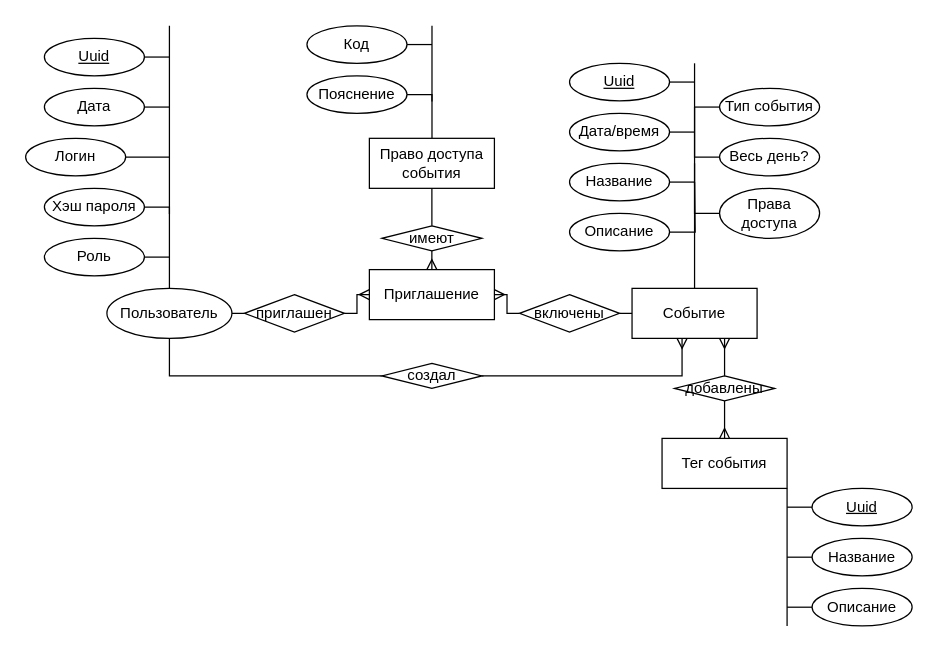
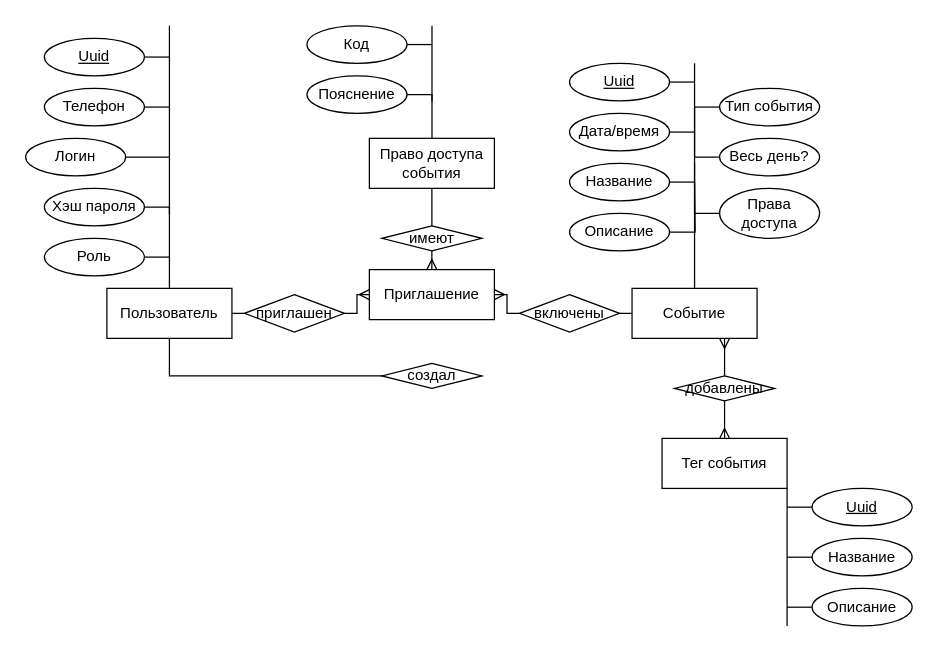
  <mxCell id="0" />
  <mxCell id="1" parent="0" />
  <mxCell id="2" style="edgeStyle=orthogonalEdgeStyle;rounded=0;orthogonalLoop=1;jettySize=auto;html=1;endArrow=none;endFill=0;" parent="1" source="3" edge="1"><mxGeometry relative="1" as="geometry"><mxPoint x="135" y="20" as="targetPoint" /></mxGeometry></mxCell>
- <mxCell id="3" value="Пользователь" style="ellipse;whiteSpace=wrap;html=1;align=center;" parent="1" vertex="1"><mxGeometry x="85" y="230" width="100" height="40" as="geometry" /></mxCell>
+ <mxCell id="3" value="Пользователь" style="whiteSpace=wrap;html=1;align=center;" parent="1" vertex="1"><mxGeometry x="85" y="230" width="100" height="40" as="geometry" /></mxCell>
  <mxCell id="4" style="edgeStyle=orthogonalEdgeStyle;rounded=0;orthogonalLoop=1;jettySize=auto;html=1;endArrow=none;endFill=0;" parent="1" source="5" edge="1"><mxGeometry relative="1" as="geometry"><mxPoint x="555" y="50" as="targetPoint" /></mxGeometry></mxCell>
  <mxCell id="5" value="Событие" style="whiteSpace=wrap;html=1;align=center;" parent="1" vertex="1"><mxGeometry x="505" y="230" width="100" height="40" as="geometry" /></mxCell>
  <mxCell id="6" style="edgeStyle=orthogonalEdgeStyle;rounded=0;orthogonalLoop=1;jettySize=auto;html=1;endArrow=none;endFill=0;" parent="1" edge="1"><mxGeometry relative="1" as="geometry"><mxPoint x="345" y="20" as="targetPoint" /><mxPoint x="345" y="110" as="sourcePoint" /><Array as="points"><mxPoint x="345" y="100" /><mxPoint x="345" y="100" /></Array></mxGeometry></mxCell>
  <mxCell id="7" value="Право доступа события" style="whiteSpace=wrap;html=1;align=center;" parent="1" vertex="1"><mxGeometry x="294.92" y="110" width="100" height="40" as="geometry" /></mxCell>
  <mxCell id="8" value="" style="edgeStyle=orthogonalEdgeStyle;fontSize=12;html=1;endArrow=ERmany;rounded=0;startArrow=none;" parent="1" source="56" target="44" edge="1"><mxGeometry width="100" height="100" relative="1" as="geometry"><mxPoint x="635" y="420" as="sourcePoint" /><mxPoint x="735" y="320" as="targetPoint" /></mxGeometry></mxCell>
  <mxCell id="9" style="edgeStyle=orthogonalEdgeStyle;rounded=0;orthogonalLoop=1;jettySize=auto;html=1;endArrow=none;endFill=0;" parent="1" source="10" edge="1"><mxGeometry relative="1" as="geometry"><mxPoint x="629" y="500" as="targetPoint" /><Array as="points"><mxPoint x="629" y="480" /></Array></mxGeometry></mxCell>
  <mxCell id="10" value="Тег события" style="whiteSpace=wrap;html=1;align=center;fixDash=0;dropTarget=0;collapsible=0;expand=1;metaEdit=0;portConstraintRotation=0;movableLabel=0;allowArrows=1;" parent="1" vertex="1"><mxGeometry x="529" y="350" width="100" height="40" as="geometry" /></mxCell>
  <mxCell id="11" value="" style="fontSize=12;html=1;endArrow=ERmany;startArrow=none;rounded=0;edgeStyle=orthogonalEdgeStyle;" parent="1" source="54" target="5" edge="1"><mxGeometry width="100" height="100" relative="1" as="geometry"><mxPoint x="415" y="410" as="sourcePoint" /><mxPoint x="515" y="310" as="targetPoint" /><Array as="points"><mxPoint x="575" y="310" /><mxPoint x="575" y="310" /></Array></mxGeometry></mxCell>
  <mxCell id="12" style="edgeStyle=orthogonalEdgeStyle;rounded=0;orthogonalLoop=1;jettySize=auto;html=1;endArrow=none;endFill=0;" parent="1" source="13" edge="1"><mxGeometry relative="1" as="geometry"><mxPoint x="135" y="85" as="targetPoint" /></mxGeometry></mxCell>
- <mxCell id="13" value="Дата" style="ellipse;whiteSpace=wrap;html=1;align=center;" parent="1" vertex="1"><mxGeometry x="35" y="70" width="80" height="30" as="geometry" /></mxCell>
+ <mxCell id="13" value="Телефон" style="ellipse;whiteSpace=wrap;html=1;align=center;" parent="1" vertex="1"><mxGeometry x="35" y="70" width="80" height="30" as="geometry" /></mxCell>
  <mxCell id="14" style="edgeStyle=orthogonalEdgeStyle;rounded=0;orthogonalLoop=1;jettySize=auto;html=1;endArrow=none;endFill=0;" parent="1" source="15" edge="1"><mxGeometry relative="1" as="geometry"><mxPoint x="135" y="45" as="targetPoint" /></mxGeometry></mxCell>
  <mxCell id="15" value="Uuid" style="ellipse;whiteSpace=wrap;html=1;align=center;fontStyle=4;" parent="1" vertex="1"><mxGeometry x="35" y="30" width="80" height="30" as="geometry" /></mxCell>
  <mxCell id="16" style="edgeStyle=orthogonalEdgeStyle;rounded=0;orthogonalLoop=1;jettySize=auto;html=1;endArrow=none;endFill=0;" parent="1" source="17" edge="1"><mxGeometry relative="1" as="geometry"><mxPoint x="135" y="125" as="targetPoint" /></mxGeometry></mxCell>
  <mxCell id="17" value="Логин" style="ellipse;whiteSpace=wrap;html=1;align=center;" parent="1" vertex="1"><mxGeometry x="20" y="110" width="80" height="30" as="geometry" /></mxCell>
  <mxCell id="18" style="edgeStyle=orthogonalEdgeStyle;rounded=0;orthogonalLoop=1;jettySize=auto;html=1;endArrow=none;endFill=0;" parent="1" source="19" edge="1"><mxGeometry relative="1" as="geometry"><mxPoint x="135" y="170" as="targetPoint" /></mxGeometry></mxCell>
  <mxCell id="19" value="Хэш пароля" style="ellipse;whiteSpace=wrap;html=1;align=center;" parent="1" vertex="1"><mxGeometry x="35" y="150" width="80" height="30" as="geometry" /></mxCell>
  <mxCell id="20" style="edgeStyle=orthogonalEdgeStyle;rounded=0;orthogonalLoop=1;jettySize=auto;html=1;endArrow=none;endFill=0;" parent="1" source="21" edge="1"><mxGeometry relative="1" as="geometry"><mxPoint x="555" y="65" as="targetPoint" /></mxGeometry></mxCell>
  <mxCell id="21" value="Uuid" style="ellipse;whiteSpace=wrap;html=1;align=center;fontStyle=4;" parent="1" vertex="1"><mxGeometry x="455" y="50" width="80" height="30" as="geometry" /></mxCell>
  <mxCell id="22" style="edgeStyle=orthogonalEdgeStyle;rounded=0;orthogonalLoop=1;jettySize=auto;html=1;endArrow=none;endFill=0;" parent="1" source="23" edge="1"><mxGeometry relative="1" as="geometry"><mxPoint x="555" y="105" as="targetPoint" /></mxGeometry></mxCell>
  <mxCell id="23" value="Дата/время" style="ellipse;whiteSpace=wrap;html=1;align=center;" parent="1" vertex="1"><mxGeometry x="455" y="90" width="80" height="30" as="geometry" /></mxCell>
  <mxCell id="24" style="edgeStyle=orthogonalEdgeStyle;rounded=0;orthogonalLoop=1;jettySize=auto;html=1;endArrow=none;endFill=0;" parent="1" source="25" edge="1"><mxGeometry relative="1" as="geometry"><mxPoint x="555" y="145" as="targetPoint" /></mxGeometry></mxCell>
  <mxCell id="25" value="Описание" style="ellipse;whiteSpace=wrap;html=1;align=center;" parent="1" vertex="1"><mxGeometry x="455" y="170" width="80" height="30" as="geometry" /></mxCell>
  <mxCell id="26" style="edgeStyle=orthogonalEdgeStyle;rounded=0;orthogonalLoop=1;jettySize=auto;html=1;endArrow=none;endFill=0;" parent="1" source="27" edge="1"><mxGeometry relative="1" as="geometry"><mxPoint x="555" y="145" as="targetPoint" /></mxGeometry></mxCell>
  <mxCell id="27" value="Название" style="ellipse;whiteSpace=wrap;html=1;align=center;" parent="1" vertex="1"><mxGeometry x="455" y="130" width="80" height="30" as="geometry" /></mxCell>
  <mxCell id="28" style="edgeStyle=orthogonalEdgeStyle;rounded=0;orthogonalLoop=1;jettySize=auto;html=1;endArrow=none;endFill=0;" parent="1" source="29" edge="1"><mxGeometry relative="1" as="geometry"><mxPoint x="555" y="85" as="targetPoint" /></mxGeometry></mxCell>
  <mxCell id="29" value="Весь день?" style="ellipse;whiteSpace=wrap;html=1;align=center;" parent="1" vertex="1"><mxGeometry x="575" y="110" width="80" height="30" as="geometry" /></mxCell>
  <mxCell id="30" style="edgeStyle=orthogonalEdgeStyle;rounded=0;orthogonalLoop=1;jettySize=auto;html=1;endArrow=none;endFill=0;" parent="1" source="31" edge="1"><mxGeometry relative="1" as="geometry"><mxPoint x="555" y="135" as="targetPoint" /></mxGeometry></mxCell>
  <mxCell id="31" value="Права доступа" style="ellipse;whiteSpace=wrap;html=1;align=center;" parent="1" vertex="1"><mxGeometry x="575" y="150" width="80" height="40" as="geometry" /></mxCell>
  <mxCell id="32" style="edgeStyle=orthogonalEdgeStyle;rounded=0;orthogonalLoop=1;jettySize=auto;html=1;endArrow=none;endFill=0;" parent="1" source="33" edge="1"><mxGeometry relative="1" as="geometry"><mxPoint x="345" y="35" as="targetPoint" /></mxGeometry></mxCell>
  <mxCell id="33" value="Код" style="ellipse;whiteSpace=wrap;html=1;align=center;" parent="1" vertex="1"><mxGeometry x="245" y="20" width="80" height="30" as="geometry" /></mxCell>
  <mxCell id="34" style="edgeStyle=orthogonalEdgeStyle;rounded=0;orthogonalLoop=1;jettySize=auto;html=1;endArrow=none;endFill=0;" parent="1" source="35" edge="1"><mxGeometry relative="1" as="geometry"><mxPoint x="345" y="80" as="targetPoint" /></mxGeometry></mxCell>
  <mxCell id="35" value="Пояснение" style="ellipse;whiteSpace=wrap;html=1;align=center;" parent="1" vertex="1"><mxGeometry x="245" y="60" width="80" height="30" as="geometry" /></mxCell>
  <mxCell id="36" style="edgeStyle=orthogonalEdgeStyle;rounded=0;orthogonalLoop=1;jettySize=auto;html=1;endArrow=none;endFill=0;" parent="1" source="37" edge="1"><mxGeometry relative="1" as="geometry"><mxPoint x="555" y="85" as="targetPoint" /></mxGeometry></mxCell>
  <mxCell id="37" value="Тип события" style="ellipse;whiteSpace=wrap;html=1;align=center;" parent="1" vertex="1"><mxGeometry x="575" y="70" width="80" height="30" as="geometry" /></mxCell>
  <mxCell id="38" style="edgeStyle=orthogonalEdgeStyle;rounded=0;orthogonalLoop=1;jettySize=auto;html=1;endArrow=none;endFill=0;" parent="1" source="39" edge="1"><mxGeometry relative="1" as="geometry"><mxPoint x="629" y="405" as="targetPoint" /></mxGeometry></mxCell>
  <mxCell id="39" value="Uuid" style="ellipse;whiteSpace=wrap;html=1;align=center;fontStyle=4;" parent="1" vertex="1"><mxGeometry x="649" y="390" width="80" height="30" as="geometry" /></mxCell>
  <mxCell id="40" style="edgeStyle=orthogonalEdgeStyle;rounded=0;orthogonalLoop=1;jettySize=auto;html=1;endArrow=none;endFill=0;" parent="1" source="41" edge="1"><mxGeometry relative="1" as="geometry"><mxPoint x="629" y="445" as="targetPoint" /></mxGeometry></mxCell>
  <mxCell id="41" value="Название" style="ellipse;whiteSpace=wrap;html=1;align=center;" parent="1" vertex="1"><mxGeometry x="649" y="430" width="80" height="30" as="geometry" /></mxCell>
  <mxCell id="42" style="edgeStyle=orthogonalEdgeStyle;rounded=0;orthogonalLoop=1;jettySize=auto;html=1;endArrow=none;endFill=0;" parent="1" source="43" edge="1"><mxGeometry relative="1" as="geometry"><mxPoint x="629" y="485" as="targetPoint" /></mxGeometry></mxCell>
  <mxCell id="43" value="Описание" style="ellipse;whiteSpace=wrap;html=1;align=center;" parent="1" vertex="1"><mxGeometry x="649" y="470" width="80" height="30" as="geometry" /></mxCell>
  <mxCell id="44" value="Приглашение" style="whiteSpace=wrap;html=1;align=center;" parent="1" vertex="1"><mxGeometry x="294.92" y="215" width="100" height="40" as="geometry" /></mxCell>
  <mxCell id="45" value="" style="edgeStyle=orthogonalEdgeStyle;fontSize=12;html=1;endArrow=ERmany;rounded=0;startArrow=none;" parent="1" source="50" target="44" edge="1"><mxGeometry width="100" height="100" relative="1" as="geometry"><mxPoint x="404.996" y="250.029" as="sourcePoint" /><mxPoint x="394.949" y="240" as="targetPoint" /></mxGeometry></mxCell>
  <mxCell id="46" value="" style="edgeStyle=orthogonalEdgeStyle;fontSize=12;html=1;endArrow=ERmany;rounded=0;startArrow=none;" parent="1" source="48" target="44" edge="1"><mxGeometry width="100" height="100" relative="1" as="geometry"><mxPoint x="545" y="260" as="sourcePoint" /><mxPoint x="485" y="260" as="targetPoint" /></mxGeometry></mxCell>
- <mxCell id="47" value="" style="edgeStyle=orthogonalEdgeStyle;fontSize=12;html=1;endArrow=ERmany;rounded=0;startArrow=none;" parent="1" source="52" target="5" edge="1"><mxGeometry width="100" height="100" relative="1" as="geometry"><mxPoint x="295" y="260" as="sourcePoint" /><mxPoint x="345" y="260" as="targetPoint" /><Array as="points"><mxPoint x="545" y="300" /></Array></mxGeometry></mxCell>
  <mxCell id="48" value="приглашен" style="shape=rhombus;perimeter=rhombusPerimeter;whiteSpace=wrap;html=1;align=center;" parent="1" vertex="1"><mxGeometry x="195" y="235" width="80" height="30" as="geometry" /></mxCell>
  <mxCell id="49" value="" style="edgeStyle=orthogonalEdgeStyle;fontSize=12;html=1;endArrow=none;rounded=0;" parent="1" source="3" target="48" edge="1"><mxGeometry width="100" height="100" relative="1" as="geometry"><mxPoint x="185" y="250" as="sourcePoint" /><mxPoint x="335" y="250" as="targetPoint" /></mxGeometry></mxCell>
  <mxCell id="50" value="включены" style="shape=rhombus;perimeter=rhombusPerimeter;whiteSpace=wrap;html=1;align=center;" parent="1" vertex="1"><mxGeometry x="415" y="235" width="80" height="30" as="geometry" /></mxCell>
  <mxCell id="51" value="" style="edgeStyle=orthogonalEdgeStyle;fontSize=12;html=1;endArrow=none;rounded=0;" parent="1" source="5" target="50" edge="1"><mxGeometry width="100" height="100" relative="1" as="geometry"><mxPoint x="505" y="250" as="sourcePoint" /><mxPoint x="405" y="250" as="targetPoint" /></mxGeometry></mxCell>
  <mxCell id="52" value="создал" style="shape=rhombus;perimeter=rhombusPerimeter;whiteSpace=wrap;html=1;align=center;" parent="1" vertex="1"><mxGeometry x="304.92" y="290" width="80" height="20" as="geometry" /></mxCell>
  <mxCell id="53" value="" style="edgeStyle=orthogonalEdgeStyle;fontSize=12;html=1;endArrow=none;rounded=0;" parent="1" source="3" target="52" edge="1"><mxGeometry width="100" height="100" relative="1" as="geometry"><mxPoint x="135" y="270" as="sourcePoint" /><mxPoint x="535" y="270" as="targetPoint" /><Array as="points"><mxPoint x="135" y="300" /></Array></mxGeometry></mxCell>
  <mxCell id="54" value="добавлены" style="shape=rhombus;perimeter=rhombusPerimeter;whiteSpace=wrap;html=1;align=center;" parent="1" vertex="1"><mxGeometry x="539" y="300" width="80" height="20" as="geometry" /></mxCell>
  <mxCell id="55" value="" style="fontSize=12;html=1;endArrow=none;startArrow=ERmany;rounded=0;edgeStyle=orthogonalEdgeStyle;" parent="1" source="10" target="54" edge="1"><mxGeometry width="100" height="100" relative="1" as="geometry"><mxPoint x="565" y="400" as="sourcePoint" /><mxPoint x="565" y="270" as="targetPoint" /><Array as="points"><mxPoint x="575" y="370" /><mxPoint x="575" y="370" /></Array></mxGeometry></mxCell>
  <mxCell id="56" value="имеют" style="shape=rhombus;perimeter=rhombusPerimeter;whiteSpace=wrap;html=1;align=center;" parent="1" vertex="1"><mxGeometry x="304.92" y="180" width="80" height="20" as="geometry" /></mxCell>
  <mxCell id="57" value="" style="edgeStyle=orthogonalEdgeStyle;fontSize=12;html=1;endArrow=none;rounded=0;" parent="1" source="7" target="56" edge="1"><mxGeometry width="100" height="100" relative="1" as="geometry"><mxPoint x="344.92" y="150" as="sourcePoint" /><mxPoint x="344.92" y="230" as="targetPoint" /></mxGeometry></mxCell>
  <mxCell id="58" style="edgeStyle=orthogonalEdgeStyle;rounded=0;orthogonalLoop=1;jettySize=auto;html=1;endArrow=none;endFill=0;" edge="1" parent="1" source="59"><mxGeometry relative="1" as="geometry"><mxPoint x="135" y="205" as="targetPoint" /></mxGeometry></mxCell>
  <mxCell id="59" value="Роль" style="ellipse;whiteSpace=wrap;html=1;align=center;fontStyle=0;" vertex="1" parent="1"><mxGeometry x="35" y="190" width="80" height="30" as="geometry" /></mxCell>
